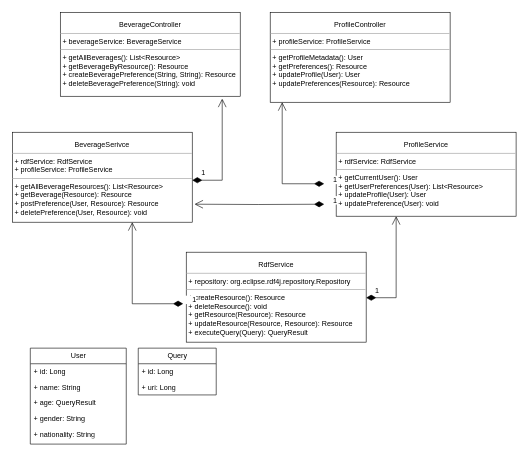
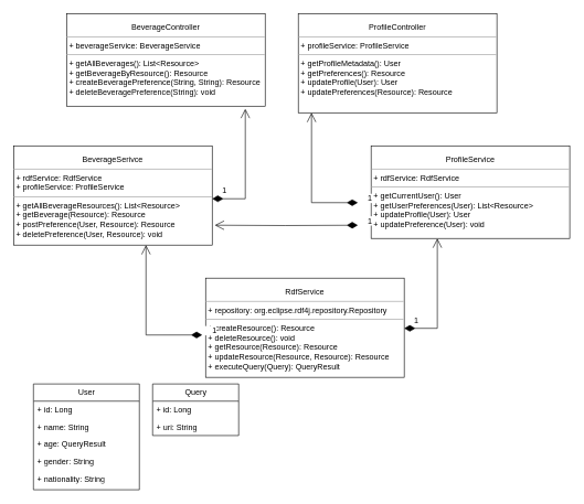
  <mxCell id="0" />
  <mxCell id="1" parent="0" />
  <mxCell id="2" value="&lt;div align=&quot;center&quot;&gt;&lt;br&gt;&lt;/div&gt;&lt;div align=&quot;center&quot;&gt;BeverageController&lt;/div&gt;&lt;hr size=&quot;1&quot;&gt;&lt;p style=&quot;margin: 0px ; margin-left: 4px&quot;&gt;+ beverageService: BeverageService&lt;/p&gt;&lt;hr size=&quot;1&quot;&gt;&lt;p style=&quot;margin: 0px ; margin-left: 4px&quot;&gt;+ getAllBeverages(): List&amp;lt;Resource&amp;gt;&lt;br&gt;+ getBeverageByResource(): Resource&lt;/p&gt;&lt;p style=&quot;margin: 0px ; margin-left: 4px&quot;&gt;+ createBeveragePreference(String, String): Resource&lt;/p&gt;&lt;p style=&quot;margin: 0px ; margin-left: 4px&quot;&gt;+ deleteBeveragePreference(String): void&lt;br&gt;&lt;/p&gt;" style="verticalAlign=top;align=left;overflow=fill;fontSize=12;fontFamily=Helvetica;html=1;rounded=0;shadow=0;comic=0;labelBackgroundColor=none;strokeWidth=1" vertex="1" parent="1"><mxGeometry x="100" y="20" width="300" height="140" as="geometry" /></mxCell>
  <mxCell id="3" value="&lt;div align=&quot;center&quot;&gt;&lt;br&gt;&lt;/div&gt;&lt;div align=&quot;center&quot;&gt;ProfileController&lt;/div&gt;&lt;hr size=&quot;1&quot;&gt;&lt;p style=&quot;margin: 0px ; margin-left: 4px&quot;&gt;+ profileService: ProfileService&lt;/p&gt;&lt;hr size=&quot;1&quot;&gt;&lt;p style=&quot;margin: 0px ; margin-left: 4px&quot;&gt;+ getProfileMetadata(): User&lt;br&gt;+ getPreferences(): Resource&lt;/p&gt;&lt;p style=&quot;margin: 0px ; margin-left: 4px&quot;&gt;+ updateProfile(User): User&lt;/p&gt;&lt;p style=&quot;margin: 0px ; margin-left: 4px&quot;&gt;+ updatePreferences(Resource): Resource&lt;br&gt;&lt;/p&gt;" style="verticalAlign=top;align=left;overflow=fill;fontSize=12;fontFamily=Helvetica;html=1;rounded=0;shadow=0;comic=0;labelBackgroundColor=none;strokeWidth=1" vertex="1" parent="1"><mxGeometry x="450" y="20" width="300" height="150" as="geometry" /></mxCell>
  <mxCell id="4" value="&lt;div align=&quot;center&quot;&gt;&lt;br&gt;&lt;/div&gt;&lt;div align=&quot;center&quot;&gt;RdfService&lt;/div&gt;&lt;hr size=&quot;1&quot;&gt;&lt;p style=&quot;margin: 0px ; margin-left: 4px&quot;&gt;+ repository: org.eclipse.rdf4j.repository.Repository&lt;br&gt;&lt;/p&gt;&lt;hr size=&quot;1&quot;&gt;&lt;p style=&quot;margin: 0px ; margin-left: 4px&quot;&gt;+ createResource(): Resource&lt;br&gt;+ deleteResource(): void&lt;/p&gt;&lt;p style=&quot;margin: 0px ; margin-left: 4px&quot;&gt;+ getResource(Resource): Resource&lt;/p&gt;&lt;p style=&quot;margin: 0px ; margin-left: 4px&quot;&gt;+ updateResource(Resource, Resource): Resource&lt;/p&gt;&lt;p style=&quot;margin: 0px ; margin-left: 4px&quot;&gt;+ executeQuery(Query): QueryResult&lt;/p&gt;" style="verticalAlign=top;align=left;overflow=fill;fontSize=12;fontFamily=Helvetica;html=1;rounded=0;shadow=0;comic=0;labelBackgroundColor=none;strokeWidth=1" vertex="1" parent="1"><mxGeometry x="310" y="420" width="300" height="150" as="geometry" /></mxCell>
  <mxCell id="5" value="&lt;div align=&quot;center&quot;&gt;&lt;br&gt;&lt;/div&gt;&lt;div align=&quot;center&quot;&gt;BeverageSerivce&lt;/div&gt;&lt;hr size=&quot;1&quot;&gt;&lt;p style=&quot;margin: 0px ; margin-left: 4px&quot;&gt;+ rdfService: RdfService&lt;/p&gt;&lt;p style=&quot;margin: 0px ; margin-left: 4px&quot;&gt;+ profileService: ProfileService&lt;br&gt;&lt;/p&gt;&lt;hr size=&quot;1&quot;&gt;&lt;p style=&quot;margin: 0px ; margin-left: 4px&quot;&gt;+ getAllBeverageResources(): List&amp;lt;Resource&amp;gt;&lt;br&gt;+ getBeverage(Resource): Resource&lt;/p&gt;&lt;p style=&quot;margin: 0px ; margin-left: 4px&quot;&gt;+ postPreference(User, Resource): Resource&lt;/p&gt;&lt;p style=&quot;margin: 0px ; margin-left: 4px&quot;&gt;+ deletePreference(User, Resource): void&lt;br&gt;&lt;/p&gt;" style="verticalAlign=top;align=left;overflow=fill;fontSize=12;fontFamily=Helvetica;html=1;rounded=0;shadow=0;comic=0;labelBackgroundColor=none;strokeWidth=1" vertex="1" parent="1"><mxGeometry x="20" y="220" width="300" height="150" as="geometry" /></mxCell>
  <mxCell id="6" value="&lt;div align=&quot;center&quot;&gt;&lt;br&gt;&lt;/div&gt;&lt;div align=&quot;center&quot;&gt;ProfileService&lt;/div&gt;&lt;hr size=&quot;1&quot;&gt;&lt;p style=&quot;margin: 0px ; margin-left: 4px&quot;&gt;+ rdfService: RdfService&lt;br&gt;&lt;/p&gt;&lt;hr size=&quot;1&quot;&gt;&lt;p style=&quot;margin: 0px ; margin-left: 4px&quot;&gt;+ getCurrentUser(): User&lt;br&gt;+ getUserPreferences(User): List&amp;lt;Resource&amp;gt;&lt;/p&gt;&lt;p style=&quot;margin: 0px ; margin-left: 4px&quot;&gt;+ updateProfile(User): User&lt;/p&gt;&lt;p style=&quot;margin: 0px ; margin-left: 4px&quot;&gt;+ updatePreference(User): void&lt;br&gt;&lt;/p&gt;" style="verticalAlign=top;align=left;overflow=fill;fontSize=12;fontFamily=Helvetica;html=1;rounded=0;shadow=0;comic=0;labelBackgroundColor=none;strokeWidth=1" vertex="1" parent="1"><mxGeometry x="560" y="220" width="300" height="140" as="geometry" /></mxCell>
  <mxCell id="7" value="&lt;font style=&quot;font-size: 12px&quot; face=&quot;Helvetica&quot;&gt;User&lt;/font&gt;" style="swimlane;html=1;fontStyle=0;childLayout=stackLayout;horizontal=1;startSize=26;fillColor=none;horizontalStack=0;resizeParent=1;resizeLast=0;collapsible=1;marginBottom=0;swimlaneFillColor=#ffffff;rounded=0;shadow=0;comic=0;labelBackgroundColor=none;strokeWidth=1;fontFamily=Verdana;fontSize=10;align=center;" vertex="1" parent="1"><mxGeometry x="50" y="580" width="160" height="160" as="geometry" /></mxCell>
  <mxCell id="8" value="+ id: Long" style="text;html=1;strokeColor=none;fillColor=none;align=left;verticalAlign=top;spacingLeft=4;spacingRight=4;whiteSpace=wrap;overflow=hidden;rotatable=0;points=[[0,0.5],[1,0.5]];portConstraint=eastwest;" vertex="1" parent="7"><mxGeometry y="26" width="160" height="26" as="geometry" /></mxCell>
  <mxCell id="9" value="+ name: String" style="text;html=1;strokeColor=none;fillColor=none;align=left;verticalAlign=top;spacingLeft=4;spacingRight=4;whiteSpace=wrap;overflow=hidden;rotatable=0;points=[[0,0.5],[1,0.5]];portConstraint=eastwest;" vertex="1" parent="7"><mxGeometry y="52" width="160" height="26" as="geometry" /></mxCell>
  <mxCell id="10" value="+ age: QueryResult" style="text;html=1;strokeColor=none;fillColor=none;align=left;verticalAlign=top;spacingLeft=4;spacingRight=4;whiteSpace=wrap;overflow=hidden;rotatable=0;points=[[0,0.5],[1,0.5]];portConstraint=eastwest;" vertex="1" parent="7"><mxGeometry y="78" width="160" height="26" as="geometry" /></mxCell>
  <mxCell id="11" value="+ gender: String" style="text;html=1;strokeColor=none;fillColor=none;align=left;verticalAlign=top;spacingLeft=4;spacingRight=4;whiteSpace=wrap;overflow=hidden;rotatable=0;points=[[0,0.5],[1,0.5]];portConstraint=eastwest;" vertex="1" parent="7"><mxGeometry y="104" width="160" height="26" as="geometry" /></mxCell>
  <mxCell id="12" value="+ nationality: String" style="text;html=1;strokeColor=none;fillColor=none;align=left;verticalAlign=top;spacingLeft=4;spacingRight=4;whiteSpace=wrap;overflow=hidden;rotatable=0;points=[[0,0.5],[1,0.5]];portConstraint=eastwest;" vertex="1" parent="7"><mxGeometry y="130" width="160" height="26" as="geometry" /></mxCell>
  <mxCell id="13" value="&lt;font style=&quot;font-size: 12px&quot; face=&quot;Helvetica&quot;&gt;Query&lt;/font&gt;" style="swimlane;html=1;fontStyle=0;childLayout=stackLayout;horizontal=1;startSize=26;fillColor=none;horizontalStack=0;resizeParent=1;resizeLast=0;collapsible=1;marginBottom=0;swimlaneFillColor=#ffffff;rounded=0;shadow=0;comic=0;labelBackgroundColor=none;strokeWidth=1;fontFamily=Verdana;fontSize=10;align=center;" vertex="1" parent="1"><mxGeometry x="230" y="580" width="130" height="78" as="geometry" /></mxCell>
  <mxCell id="14" value="+ id: Long" style="text;html=1;strokeColor=none;fillColor=none;align=left;verticalAlign=top;spacingLeft=4;spacingRight=4;whiteSpace=wrap;overflow=hidden;rotatable=0;points=[[0,0.5],[1,0.5]];portConstraint=eastwest;" vertex="1" parent="13"><mxGeometry y="26" width="130" height="26" as="geometry" /></mxCell>
- <mxCell id="15" value="+ uri: Long" style="text;html=1;strokeColor=none;fillColor=none;align=left;verticalAlign=top;spacingLeft=4;spacingRight=4;whiteSpace=wrap;overflow=hidden;rotatable=0;points=[[0,0.5],[1,0.5]];portConstraint=eastwest;" vertex="1" parent="13"><mxGeometry y="52" width="130" height="26" as="geometry" /></mxCell>
+ <mxCell id="15" value="+ uri: String" style="text;html=1;strokeColor=none;fillColor=none;align=left;verticalAlign=top;spacingLeft=4;spacingRight=4;whiteSpace=wrap;overflow=hidden;rotatable=0;points=[[0,0.5],[1,0.5]];portConstraint=eastwest;" vertex="1" parent="13"><mxGeometry y="52" width="130" height="26" as="geometry" /></mxCell>
  <mxCell id="16" value="&amp;nbsp;&amp;nbsp;&amp;nbsp; 1" style="endArrow=open;html=1;endSize=12;startArrow=diamondThin;startSize=14;startFill=1;edgeStyle=orthogonalEdgeStyle;align=left;verticalAlign=bottom;rounded=0;fontFamily=Helvetica;fontSize=12;entryX=0.9;entryY=1.029;entryDx=0;entryDy=0;entryPerimeter=0;" edge="1" parent="1" target="2"><mxGeometry x="-1" y="3" relative="1" as="geometry"><mxPoint x="320" y="300" as="sourcePoint" /><mxPoint x="370" y="210" as="targetPoint" /><Array as="points"><mxPoint x="370" y="300" /></Array></mxGeometry></mxCell>
  <mxCell id="17" value="&amp;nbsp;&amp;nbsp;&amp;nbsp; 1" style="endArrow=open;html=1;endSize=12;startArrow=diamondThin;startSize=14;startFill=1;edgeStyle=orthogonalEdgeStyle;align=left;verticalAlign=bottom;rounded=0;fontFamily=Helvetica;fontSize=12;entryX=0.9;entryY=1.029;entryDx=0;entryDy=0;entryPerimeter=0;" edge="1" parent="1"><mxGeometry x="-1" y="3" relative="1" as="geometry"><mxPoint x="540" y="305.94" as="sourcePoint" /><mxPoint x="470" y="170" as="targetPoint" /><Array as="points"><mxPoint x="470" y="305.94" /></Array></mxGeometry></mxCell>
  <mxCell id="18" value="&amp;nbsp;&amp;nbsp;&amp;nbsp; 1" style="endArrow=open;html=1;endSize=12;startArrow=diamondThin;startSize=14;startFill=1;edgeStyle=orthogonalEdgeStyle;align=left;verticalAlign=bottom;rounded=0;fontFamily=Helvetica;fontSize=12;entryX=1.013;entryY=0.8;entryDx=0;entryDy=0;entryPerimeter=0;" edge="1" parent="1" target="5"><mxGeometry x="-1" y="3" relative="1" as="geometry"><mxPoint x="540" y="340" as="sourcePoint" /><mxPoint x="330" y="340" as="targetPoint" /><Array as="points" /></mxGeometry></mxCell>
  <mxCell id="19" value="&amp;nbsp;&amp;nbsp;&amp;nbsp; 1" style="endArrow=open;html=1;endSize=12;startArrow=diamondThin;startSize=14;startFill=1;edgeStyle=orthogonalEdgeStyle;align=left;verticalAlign=bottom;rounded=0;fontFamily=Helvetica;fontSize=12;entryX=0.9;entryY=1.029;entryDx=0;entryDy=0;entryPerimeter=0;" edge="1" parent="1"><mxGeometry x="-1" y="3" relative="1" as="geometry"><mxPoint x="610" y="495.94" as="sourcePoint" /><mxPoint x="660" y="360" as="targetPoint" /><Array as="points"><mxPoint x="660" y="495.94" /></Array></mxGeometry></mxCell>
  <mxCell id="20" value="&amp;nbsp;&amp;nbsp;&amp;nbsp; 1" style="endArrow=open;html=1;endSize=12;startArrow=diamondThin;startSize=14;startFill=1;edgeStyle=orthogonalEdgeStyle;align=left;verticalAlign=bottom;rounded=0;fontFamily=Helvetica;fontSize=12;entryX=0.9;entryY=1.029;entryDx=0;entryDy=0;entryPerimeter=0;exitX=-0.017;exitY=0.573;exitDx=0;exitDy=0;exitPerimeter=0;" edge="1" parent="1" source="4"><mxGeometry x="-1" y="3" relative="1" as="geometry"><mxPoint x="170" y="505.94" as="sourcePoint" /><mxPoint x="220" y="370" as="targetPoint" /><Array as="points"><mxPoint x="220" y="506" /></Array></mxGeometry></mxCell>
